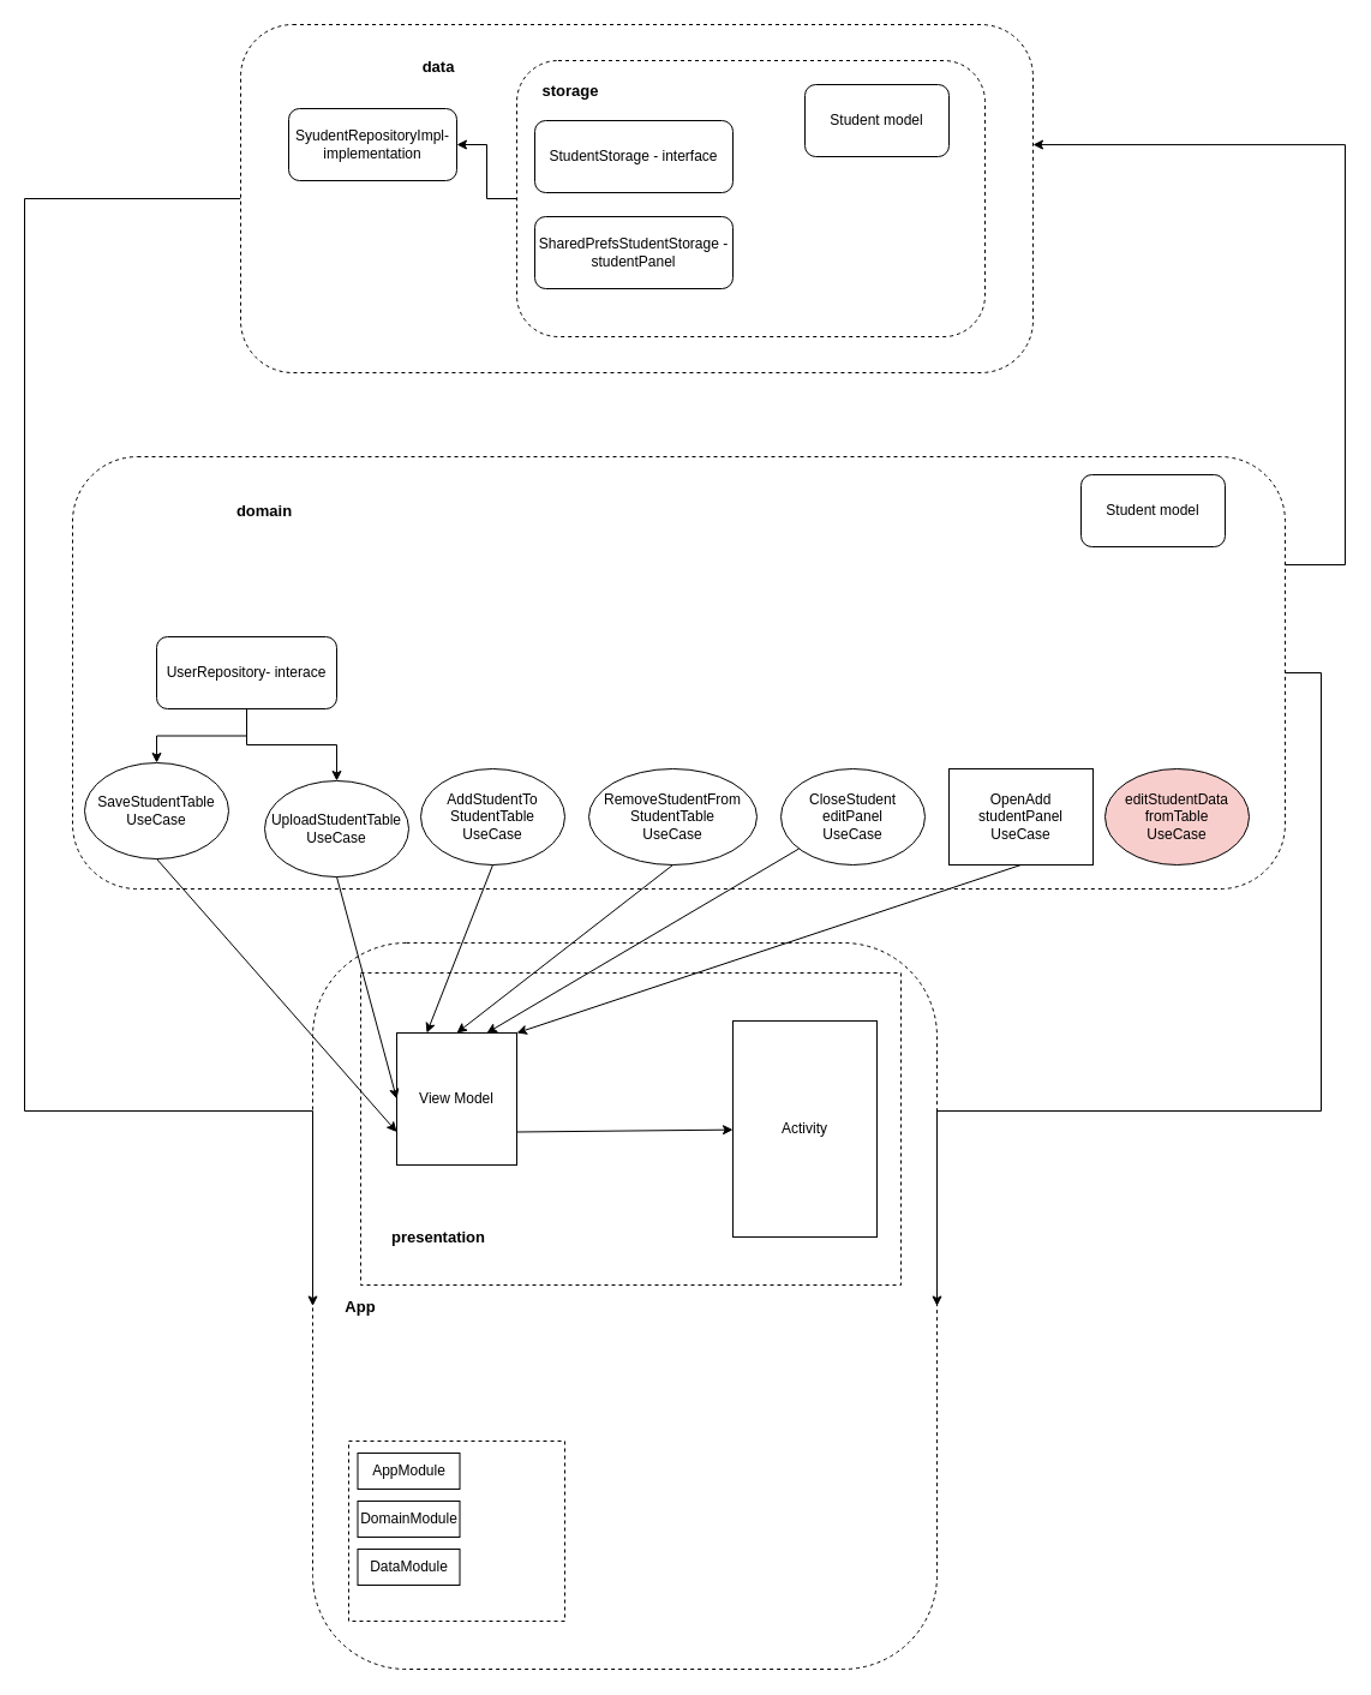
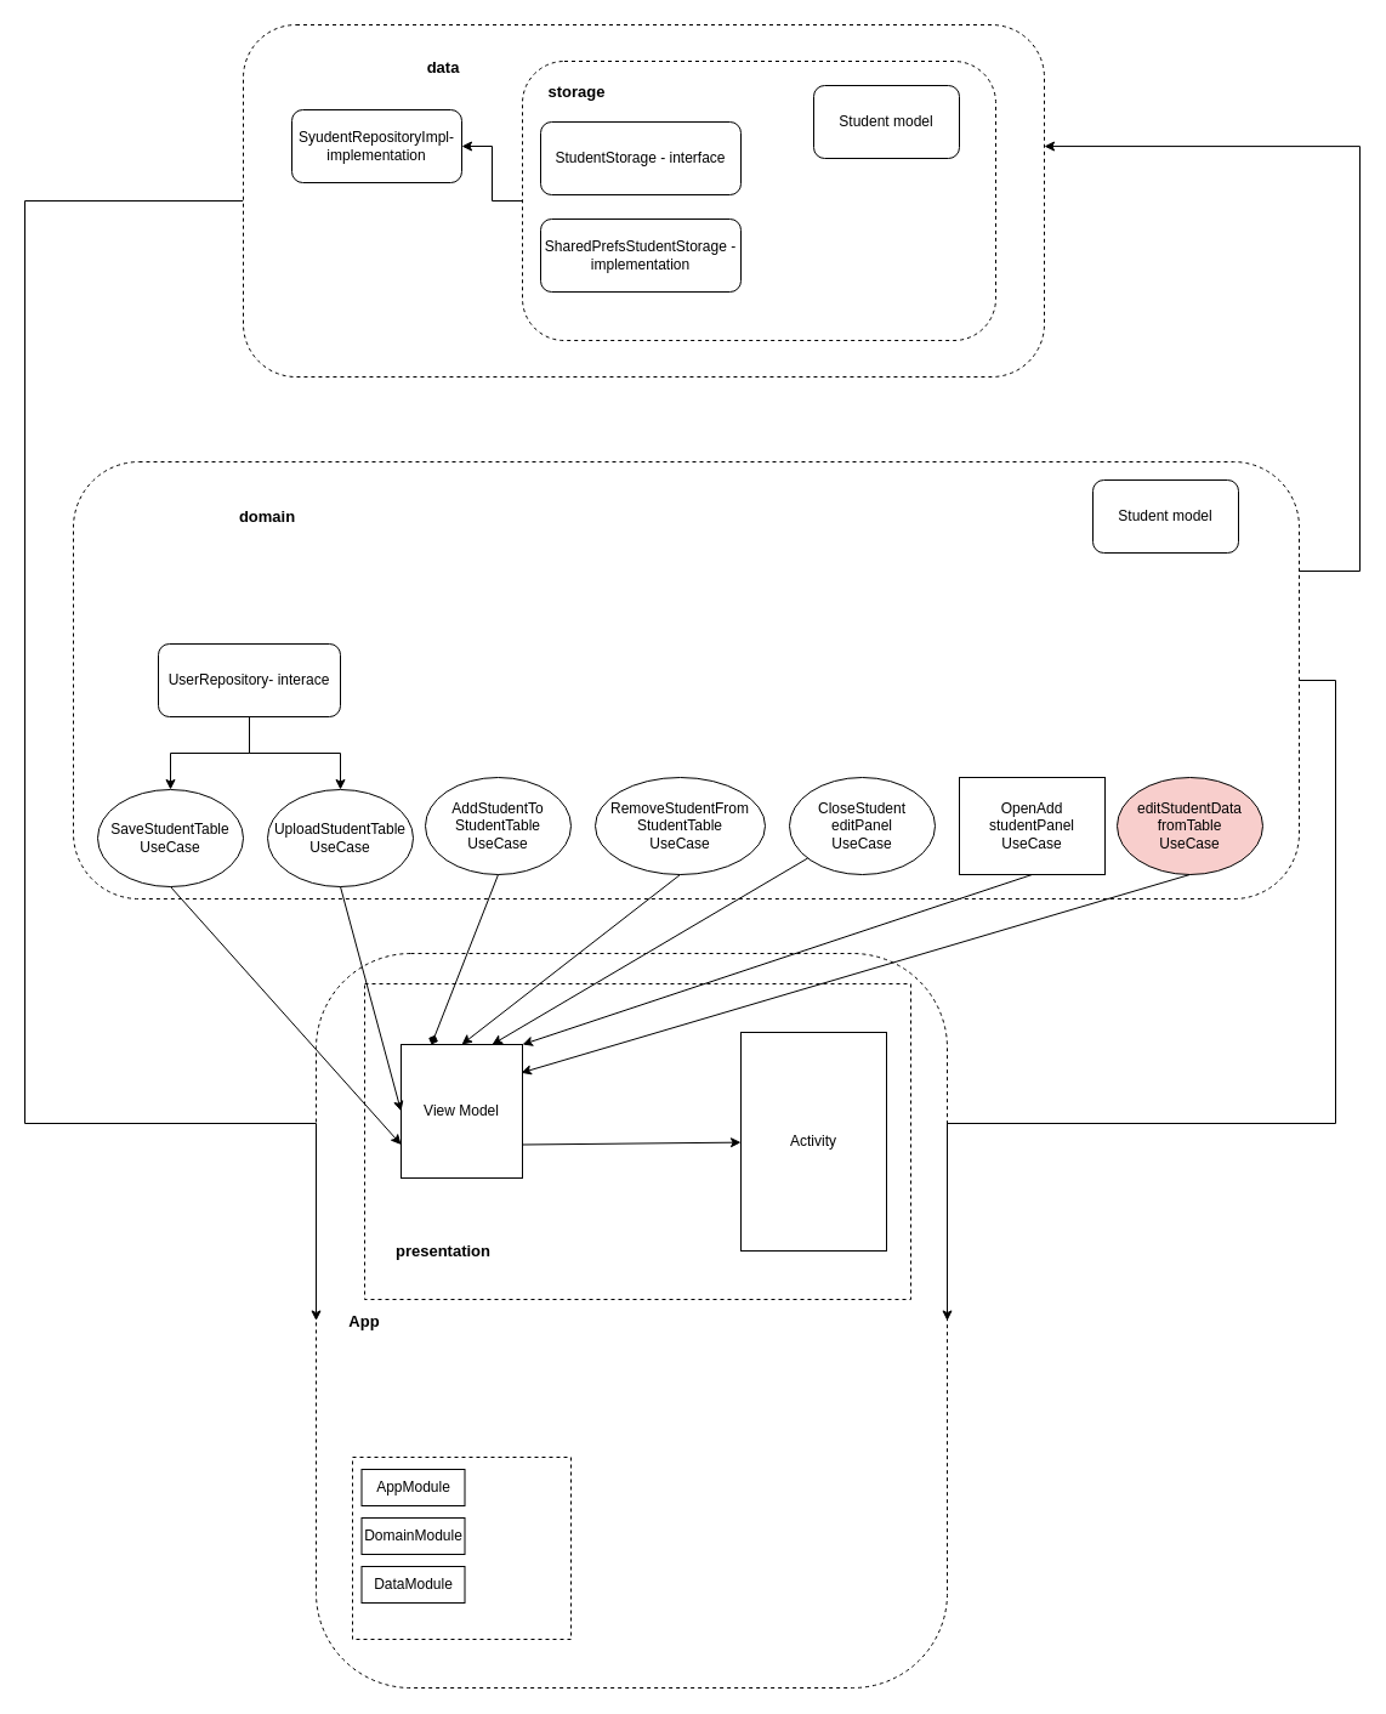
  <mxCell id="0" />
  <mxCell id="1" parent="0" />
  <mxCell id="2" value="" style="rounded=1;whiteSpace=wrap;html=1;dashed=1;" parent="1" vertex="1"><mxGeometry x="260" y="785" width="520" height="605" as="geometry" /></mxCell>
  <mxCell id="3" value="" style="rounded=0;whiteSpace=wrap;html=1;dashed=1;strokeWidth=1;perimeterSpacing=0;" vertex="1" parent="1"><mxGeometry x="300" y="810" width="450" height="260" as="geometry" /></mxCell>
  <mxCell id="4" style="edgeStyle=orthogonalEdgeStyle;rounded=0;orthogonalLoop=1;jettySize=auto;html=1;entryX=1;entryY=0.5;entryDx=0;entryDy=0;" parent="1" source="5" target="2" edge="1"><mxGeometry relative="1" as="geometry"><Array as="points"><mxPoint x="1100" y="560" /><mxPoint x="1100" y="925" /></Array></mxGeometry></mxCell>
  <mxCell id="5" value="" style="rounded=1;whiteSpace=wrap;html=1;dashed=1;" parent="1" vertex="1"><mxGeometry x="60" y="380" width="1010" height="360" as="geometry" /></mxCell>
  <mxCell id="6" style="edgeStyle=orthogonalEdgeStyle;rounded=0;orthogonalLoop=1;jettySize=auto;html=1;entryX=0;entryY=0.5;entryDx=0;entryDy=0;" parent="1" source="7" target="2" edge="1"><mxGeometry relative="1" as="geometry"><Array as="points"><mxPoint x="20" y="165" /><mxPoint x="20" y="925" /></Array></mxGeometry></mxCell>
  <mxCell id="7" value="" style="rounded=1;whiteSpace=wrap;html=1;dashed=1;" parent="1" vertex="1"><mxGeometry x="200" y="20" width="660" height="290" as="geometry" /></mxCell>
  <mxCell id="8" value="View Model" style="rounded=0;whiteSpace=wrap;html=1;" parent="1" vertex="1"><mxGeometry x="330" y="860" width="100" height="110" as="geometry" /></mxCell>
  <mxCell id="9" value="&lt;font style=&quot;vertical-align: inherit;&quot;&gt;&lt;font style=&quot;vertical-align: inherit;&quot;&gt;Аpp&lt;br&gt;&lt;/font&gt;&lt;/font&gt;" style="text;html=1;strokeColor=none;fillColor=none;align=center;verticalAlign=middle;whiteSpace=wrap;rounded=0;fontStyle=1;fontSize=13;" parent="1" vertex="1"><mxGeometry x="270" y="1067.5" width="60" height="40" as="geometry" /></mxCell>
  <mxCell id="10" value="domain" style="text;html=1;strokeColor=none;fillColor=none;align=center;verticalAlign=middle;whiteSpace=wrap;rounded=0;fontStyle=1;fontSize=13;" parent="1" vertex="1"><mxGeometry x="180" y="410" width="80" height="30" as="geometry" /></mxCell>
  <mxCell id="11" value="data" style="text;html=1;strokeColor=none;fillColor=none;align=center;verticalAlign=middle;whiteSpace=wrap;rounded=0;fontStyle=1;fontSize=13;" parent="1" vertex="1"><mxGeometry x="335" y="40" width="60" height="30" as="geometry" /></mxCell>
- <mxCell id="12" value="SaveStudentTable&lt;br&gt;UseCase" style="ellipse;whiteSpace=wrap;html=1;" parent="1" vertex="1"><mxGeometry x="70" y="635" width="120" height="80" as="geometry" /></mxCell>
+ <mxCell id="12" value="SaveStudentTable&lt;br&gt;UseCase" style="ellipse;whiteSpace=wrap;html=1;" parent="1" vertex="1"><mxGeometry x="80" y="650" width="120" height="80" as="geometry" /></mxCell>
  <mxCell id="13" value="UploadStudentTable&lt;br&gt;UseCase" style="ellipse;whiteSpace=wrap;html=1;" parent="1" vertex="1"><mxGeometry x="220" y="650" width="120" height="80" as="geometry" /></mxCell>
  <mxCell id="14" value="AddStudentTo StudentTable&lt;br&gt;UseCase" style="ellipse;whiteSpace=wrap;html=1;" parent="1" vertex="1"><mxGeometry x="350" y="640" width="120" height="80" as="geometry" /></mxCell>
  <mxCell id="15" value="RemoveStudentFrom StudentTable&lt;br&gt;UseCase" style="ellipse;whiteSpace=wrap;html=1;" parent="1" vertex="1"><mxGeometry x="490" y="640" width="140" height="80" as="geometry" /></mxCell>
  <mxCell id="16" value="editStudentData fromTable&lt;br&gt;UseCase" style="ellipse;whiteSpace=wrap;html=1;fillColor=#f8cecc;" parent="1" vertex="1"><mxGeometry x="920" y="640" width="120" height="80" as="geometry" /></mxCell>
  <mxCell id="17" value="" style="endArrow=classic;html=1;rounded=0;exitX=0.5;exitY=1;exitDx=0;exitDy=0;entryX=0;entryY=0.75;entryDx=0;entryDy=0;" parent="1" source="12" target="8" edge="1"><mxGeometry width="50" height="50" relative="1" as="geometry"><mxPoint x="600" y="730" as="sourcePoint" /><mxPoint x="650" y="680" as="targetPoint" /></mxGeometry></mxCell>
  <mxCell id="18" value="" style="endArrow=classic;html=1;rounded=0;exitX=0.5;exitY=1;exitDx=0;exitDy=0;entryX=0;entryY=0.5;entryDx=0;entryDy=0;" parent="1" source="13" target="8" edge="1"><mxGeometry width="50" height="50" relative="1" as="geometry"><mxPoint x="600" y="730" as="sourcePoint" /><mxPoint x="650" y="680" as="targetPoint" /></mxGeometry></mxCell>
- <mxCell id="19" value="" style="endArrow=classic;html=1;rounded=0;exitX=0.5;exitY=1;exitDx=0;exitDy=0;entryX=0.25;entryY=0;entryDx=0;entryDy=0;" parent="1" source="14" target="8" edge="1"><mxGeometry width="50" height="50" relative="1" as="geometry"><mxPoint x="600" y="730" as="sourcePoint" /><mxPoint x="650" y="680" as="targetPoint" /></mxGeometry></mxCell>
+ <mxCell id="19" value="" style="endArrow=diamond;html=1;rounded=0;exitX=0.5;exitY=1;exitDx=0;exitDy=0;entryX=0.25;entryY=0;entryDx=0;entryDy=0;" parent="1" source="14" target="8" edge="1"><mxGeometry width="50" height="50" relative="1" as="geometry"><mxPoint x="600" y="730" as="sourcePoint" /><mxPoint x="650" y="680" as="targetPoint" /></mxGeometry></mxCell>
  <mxCell id="20" value="" style="endArrow=classic;html=1;rounded=0;exitX=0.5;exitY=1;exitDx=0;exitDy=0;entryX=0.5;entryY=0;entryDx=0;entryDy=0;" parent="1" source="15" target="8" edge="1"><mxGeometry width="50" height="50" relative="1" as="geometry"><mxPoint x="600" y="730" as="sourcePoint" /><mxPoint x="650" y="680" as="targetPoint" /></mxGeometry></mxCell>
+ <mxCell id="21" value="" style="endArrow=classic;html=1;rounded=0;exitX=0.5;exitY=1;exitDx=0;exitDy=0;entryX=0.989;entryY=0.212;entryDx=0;entryDy=0;entryPerimeter=0;" parent="1" source="16" target="8" edge="1"><mxGeometry width="50" height="50" relative="1" as="geometry"><mxPoint x="600" y="730" as="sourcePoint" /><mxPoint x="590" y="920" as="targetPoint" /></mxGeometry></mxCell>
  <mxCell id="22" style="edgeStyle=orthogonalEdgeStyle;rounded=0;orthogonalLoop=1;jettySize=auto;html=1;" parent="1" source="24" target="12" edge="1"><mxGeometry relative="1" as="geometry" /></mxCell>
  <mxCell id="23" style="edgeStyle=orthogonalEdgeStyle;rounded=0;orthogonalLoop=1;jettySize=auto;html=1;" parent="1" source="24" target="13" edge="1"><mxGeometry relative="1" as="geometry" /></mxCell>
  <mxCell id="24" value="UserRepository- interace" style="rounded=1;whiteSpace=wrap;html=1;" parent="1" vertex="1"><mxGeometry x="130" y="530" width="150" height="60" as="geometry" /></mxCell>
  <mxCell id="25" value="Student model" style="rounded=1;whiteSpace=wrap;html=1;" parent="1" vertex="1"><mxGeometry x="900" y="395" width="120" height="60" as="geometry" /></mxCell>
  <mxCell id="26" value="SyudentRepositoryImpl-&lt;br&gt;implementation" style="rounded=1;whiteSpace=wrap;html=1;" parent="1" vertex="1"><mxGeometry x="240" y="90" width="140" height="60" as="geometry" /></mxCell>
  <mxCell id="27" style="edgeStyle=orthogonalEdgeStyle;rounded=0;orthogonalLoop=1;jettySize=auto;html=1;entryX=1;entryY=0.5;entryDx=0;entryDy=0;" parent="1" source="28" target="26" edge="1"><mxGeometry relative="1" as="geometry" /></mxCell>
  <mxCell id="28" value="" style="rounded=1;whiteSpace=wrap;html=1;dashed=1;" parent="1" vertex="1"><mxGeometry x="430" y="50" width="390" height="230" as="geometry" /></mxCell>
  <mxCell id="29" value="storage" style="text;html=1;strokeColor=none;fillColor=none;align=center;verticalAlign=middle;whiteSpace=wrap;rounded=0;fontStyle=1;fontSize=13;" parent="1" vertex="1"><mxGeometry x="445" y="60" width="60" height="30" as="geometry" /></mxCell>
  <mxCell id="30" value="StudentStorage - interface" style="rounded=1;whiteSpace=wrap;html=1;" parent="1" vertex="1"><mxGeometry x="445" y="100" width="165" height="60" as="geometry" /></mxCell>
  <mxCell id="31" value="Student model" style="rounded=1;whiteSpace=wrap;html=1;" parent="1" vertex="1"><mxGeometry x="670" y="70" width="120" height="60" as="geometry" /></mxCell>
- <mxCell id="32" value="SharedPrefsStudentStorage -studentPanel" style="rounded=1;whiteSpace=wrap;html=1;" parent="1" vertex="1"><mxGeometry x="445" y="180" width="165" height="60" as="geometry" /></mxCell>
+ <mxCell id="32" value="SharedPrefsStudentStorage -implementation" style="rounded=1;whiteSpace=wrap;html=1;" parent="1" vertex="1"><mxGeometry x="445" y="180" width="165" height="60" as="geometry" /></mxCell>
  <mxCell id="33" style="edgeStyle=orthogonalEdgeStyle;rounded=0;orthogonalLoop=1;jettySize=auto;html=1;exitX=1;exitY=0.25;exitDx=0;exitDy=0;entryX=1;entryY=0.345;entryDx=0;entryDy=0;entryPerimeter=0;" parent="1" source="5" target="7" edge="1"><mxGeometry relative="1" as="geometry"><Array as="points"><mxPoint x="1120" y="470" /><mxPoint x="1120" y="120" /></Array></mxGeometry></mxCell>
  <mxCell id="34" value="CloseStudent editPanel&lt;br&gt;UseCase" style="ellipse;whiteSpace=wrap;html=1;" parent="1" vertex="1"><mxGeometry x="650" y="640" width="120" height="80" as="geometry" /></mxCell>
  <mxCell id="35" value="OpenAdd studentPanel&lt;br&gt;UseCase" style="whiteSpace=wrap;html=1;rounded=0;" parent="1" vertex="1"><mxGeometry x="790" y="640" width="120" height="80" as="geometry" /></mxCell>
  <mxCell id="36" value="" style="endArrow=classic;html=1;rounded=0;entryX=0.75;entryY=0;entryDx=0;entryDy=0;" parent="1" source="34" target="8" edge="1"><mxGeometry width="50" height="50" relative="1" as="geometry"><mxPoint x="680" y="590" as="sourcePoint" /><mxPoint x="730" y="540" as="targetPoint" /></mxGeometry></mxCell>
  <mxCell id="37" value="" style="endArrow=classic;html=1;rounded=0;exitX=0.5;exitY=1;exitDx=0;exitDy=0;entryX=1;entryY=0;entryDx=0;entryDy=0;" parent="1" source="35" target="8" edge="1"><mxGeometry width="50" height="50" relative="1" as="geometry"><mxPoint x="680" y="590" as="sourcePoint" /><mxPoint x="730" y="540" as="targetPoint" /></mxGeometry></mxCell>
  <mxCell id="38" value="Activity" style="rounded=0;whiteSpace=wrap;html=1;" parent="1" vertex="1"><mxGeometry x="610" y="850" width="120" height="180" as="geometry" /></mxCell>
  <mxCell id="39" value="" style="endArrow=classic;html=1;rounded=0;exitX=1;exitY=0.75;exitDx=0;exitDy=0;" parent="1" source="8" target="38" edge="1"><mxGeometry width="50" height="50" relative="1" as="geometry"><mxPoint x="510" y="840" as="sourcePoint" /><mxPoint x="560" y="790" as="targetPoint" /></mxGeometry></mxCell>
  <mxCell id="40" value="" style="rounded=0;whiteSpace=wrap;html=1;dashed=1;" vertex="1" parent="1"><mxGeometry x="290" y="1200" width="180" height="150" as="geometry" /></mxCell>
  <mxCell id="41" value="&lt;font style=&quot;vertical-align: inherit;&quot;&gt;&lt;font style=&quot;vertical-align: inherit;&quot;&gt;АppModule&lt;/font&gt;&lt;/font&gt;" style="rounded=0;whiteSpace=wrap;html=1;" vertex="1" parent="1"><mxGeometry x="297.5" y="1210" width="85" height="30" as="geometry" /></mxCell>
  <mxCell id="42" value="&lt;font style=&quot;vertical-align: inherit;&quot;&gt;&lt;font style=&quot;vertical-align: inherit;&quot;&gt;&lt;font style=&quot;vertical-align: inherit;&quot;&gt;&lt;font style=&quot;vertical-align: inherit;&quot;&gt;DomainModule&lt;/font&gt;&lt;/font&gt;&lt;/font&gt;&lt;/font&gt;" style="rounded=0;whiteSpace=wrap;html=1;" vertex="1" parent="1"><mxGeometry x="297.5" y="1250" width="85" height="30" as="geometry" /></mxCell>
  <mxCell id="43" value="&lt;font style=&quot;vertical-align: inherit;&quot;&gt;&lt;font style=&quot;vertical-align: inherit;&quot;&gt;&lt;font style=&quot;vertical-align: inherit;&quot;&gt;&lt;font style=&quot;vertical-align: inherit;&quot;&gt;DataModule&lt;/font&gt;&lt;/font&gt;&lt;/font&gt;&lt;/font&gt;" style="rounded=0;whiteSpace=wrap;html=1;" vertex="1" parent="1"><mxGeometry x="297.5" y="1290" width="85" height="30" as="geometry" /></mxCell>
  <mxCell id="44" value="&lt;font style=&quot;vertical-align: inherit;&quot;&gt;&lt;font style=&quot;vertical-align: inherit;&quot;&gt;presentation&lt;br&gt;&lt;/font&gt;&lt;/font&gt;" style="text;html=1;strokeColor=none;fillColor=none;align=center;verticalAlign=middle;whiteSpace=wrap;rounded=0;fontStyle=1;fontSize=13;" vertex="1" parent="1"><mxGeometry x="320" y="1010" width="90" height="40" as="geometry" /></mxCell>
